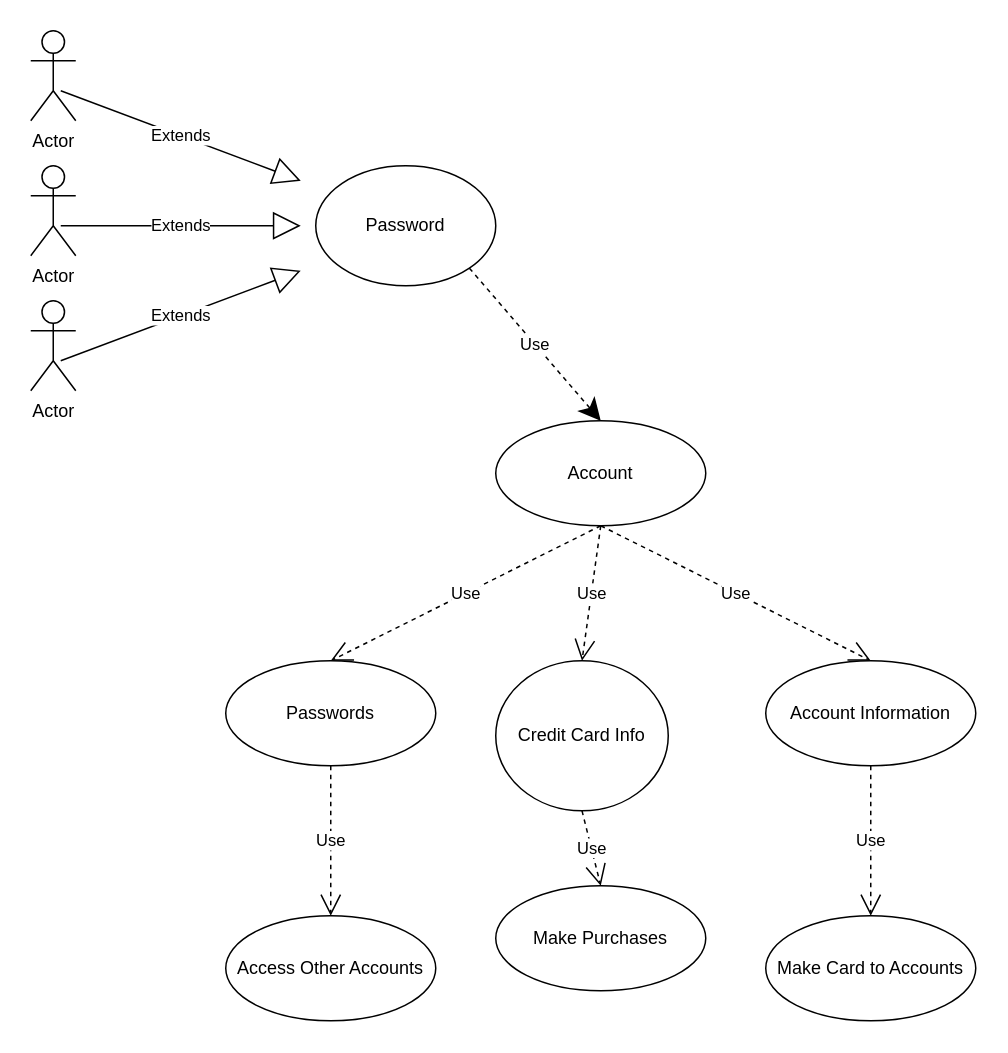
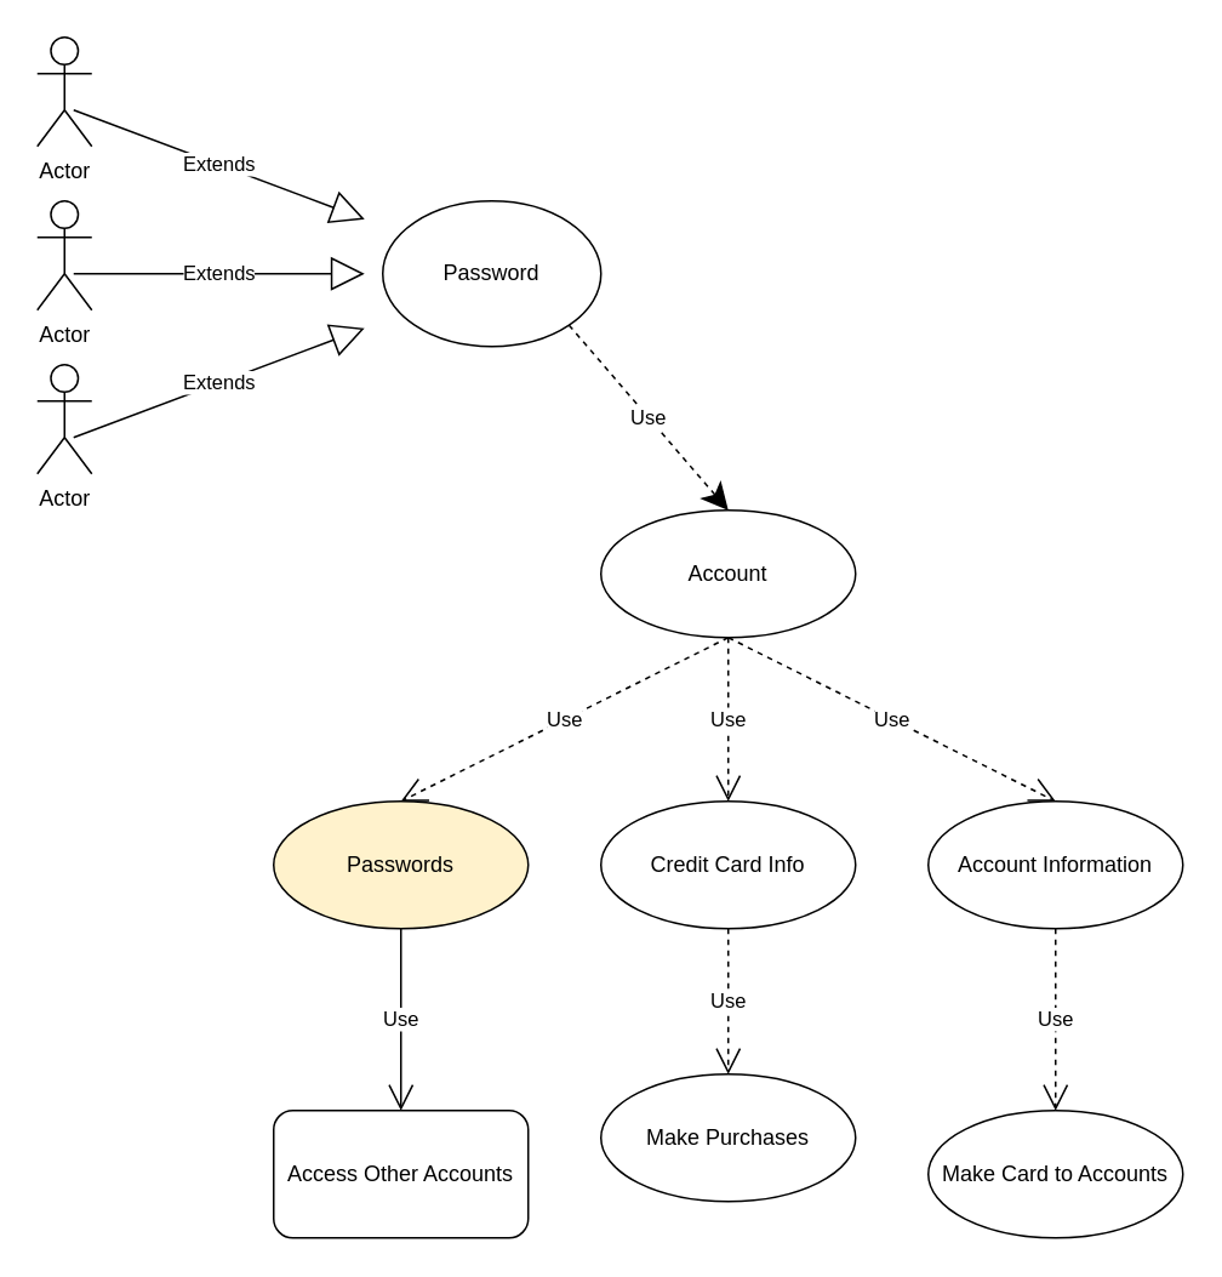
  <mxCell id="0" />
  <mxCell id="1" parent="0" />
  <mxCell id="2" value="Actor" style="shape=umlActor;verticalLabelPosition=bottom;verticalAlign=top;html=1;outlineConnect=0;" parent="1" vertex="1"><mxGeometry x="20" y="110" width="30" height="60" as="geometry" /></mxCell>
  <mxCell id="3" value="Password" style="ellipse;whiteSpace=wrap;html=1;fillColor=#FFFFFF;" parent="1" vertex="1"><mxGeometry x="210" y="110" width="120" height="80" as="geometry" /></mxCell>
  <mxCell id="4" value="Extends" style="endArrow=block;endSize=16;endFill=0;html=1;" parent="1" edge="1"><mxGeometry width="160" relative="1" as="geometry"><mxPoint x="40" y="150" as="sourcePoint" /><mxPoint x="200" y="150" as="targetPoint" /></mxGeometry></mxCell>
  <mxCell id="5" value="Actor" style="shape=umlActor;verticalLabelPosition=bottom;verticalAlign=top;html=1;outlineConnect=0;" parent="1" vertex="1"><mxGeometry x="20" y="200" width="30" height="60" as="geometry" /></mxCell>
  <mxCell id="6" value="Extends" style="endArrow=block;endSize=16;endFill=0;html=1;" parent="1" edge="1"><mxGeometry width="160" relative="1" as="geometry"><mxPoint x="40" y="240" as="sourcePoint" /><mxPoint x="200" y="180" as="targetPoint" /></mxGeometry></mxCell>
  <mxCell id="7" value="Actor" style="shape=umlActor;verticalLabelPosition=bottom;verticalAlign=top;html=1;outlineConnect=0;" parent="1" vertex="1"><mxGeometry x="20" y="20" width="30" height="60" as="geometry" /></mxCell>
  <mxCell id="8" value="Extends" style="endArrow=block;endSize=16;endFill=0;html=1;" parent="1" edge="1"><mxGeometry width="160" relative="1" as="geometry"><mxPoint x="40" y="60" as="sourcePoint" /><mxPoint x="200" y="120" as="targetPoint" /></mxGeometry></mxCell>
  <mxCell id="9" value="Account" style="ellipse;whiteSpace=wrap;html=1;" parent="1" vertex="1"><mxGeometry x="330" y="280" width="140" height="70" as="geometry" /></mxCell>
  <mxCell id="10" value="Use" style="endArrow=classic;endSize=12;dashed=1;html=1;exitX=1;exitY=1;exitDx=0;exitDy=0;entryX=0.5;entryY=0;entryDx=0;entryDy=0;" parent="1" source="3" target="9" edge="1"><mxGeometry width="160" relative="1" as="geometry"><mxPoint x="260" y="280" as="sourcePoint" /><mxPoint x="420" y="280" as="targetPoint" /></mxGeometry></mxCell>
- <mxCell id="11" value="Credit Card Info" style="ellipse;whiteSpace=wrap;html=1;" parent="1" vertex="1"><mxGeometry x="330" y="440" width="115" height="100" as="geometry" /></mxCell>
- <mxCell id="12" value="Passwords" style="ellipse;whiteSpace=wrap;html=1;" parent="1" vertex="1"><mxGeometry x="150" y="440" width="140" height="70" as="geometry" /></mxCell>
+ <mxCell id="11" value="Credit Card Info" style="ellipse;whiteSpace=wrap;html=1;" parent="1" vertex="1"><mxGeometry x="330" y="440" width="140" height="70" as="geometry" /></mxCell>
+ <mxCell id="12" value="Passwords" style="ellipse;whiteSpace=wrap;html=1;fillColor=#fff2cc;" parent="1" vertex="1"><mxGeometry x="150" y="440" width="140" height="70" as="geometry" /></mxCell>
  <mxCell id="13" value="Account Information" style="ellipse;whiteSpace=wrap;html=1;" parent="1" vertex="1"><mxGeometry x="510" y="440" width="140" height="70" as="geometry" /></mxCell>
  <mxCell id="14" value="Use" style="endArrow=open;endSize=12;dashed=1;html=1;entryX=0.5;entryY=0;entryDx=0;entryDy=0;" parent="1" target="12" edge="1"><mxGeometry width="160" relative="1" as="geometry"><mxPoint x="400" y="350" as="sourcePoint" /><mxPoint x="290" y="350" as="targetPoint" /></mxGeometry></mxCell>
  <mxCell id="15" value="Use" style="endArrow=open;endSize=12;dashed=1;html=1;exitX=0.5;exitY=1;exitDx=0;exitDy=0;entryX=0.5;entryY=0;entryDx=0;entryDy=0;" parent="1" source="9" target="11" edge="1"><mxGeometry width="160" relative="1" as="geometry"><mxPoint x="140" y="360" as="sourcePoint" /><mxPoint x="300" y="360" as="targetPoint" /></mxGeometry></mxCell>
  <mxCell id="16" value="Use" style="endArrow=open;endSize=12;dashed=1;html=1;exitX=0.5;exitY=1;exitDx=0;exitDy=0;entryX=0.5;entryY=0;entryDx=0;entryDy=0;" parent="1" source="9" target="13" edge="1"><mxGeometry width="160" relative="1" as="geometry"><mxPoint x="410" y="370" as="sourcePoint" /><mxPoint x="570" y="370" as="targetPoint" /></mxGeometry></mxCell>
  <mxCell id="17" value="Make Purchases" style="ellipse;whiteSpace=wrap;html=1;" parent="1" vertex="1"><mxGeometry x="330" y="590" width="140" height="70" as="geometry" /></mxCell>
- <mxCell id="18" value="Access Other Accounts" style="ellipse;whiteSpace=wrap;html=1;" parent="1" vertex="1"><mxGeometry x="150" y="610" width="140" height="70" as="geometry" /></mxCell>
+ <mxCell id="18" value="Access Other Accounts" style="whiteSpace=wrap;html=1;rounded=1;" parent="1" vertex="1"><mxGeometry x="150" y="610" width="140" height="70" as="geometry" /></mxCell>
  <mxCell id="19" value="Make Card to Accounts" style="ellipse;whiteSpace=wrap;html=1;" parent="1" vertex="1"><mxGeometry x="510" y="610" width="140" height="70" as="geometry" /></mxCell>
  <mxCell id="20" value="Use" style="endArrow=open;endSize=12;dashed=1;html=1;exitX=0.5;exitY=1;exitDx=0;exitDy=0;entryX=0.5;entryY=0;entryDx=0;entryDy=0;" parent="1" source="11" target="17" edge="1"><mxGeometry width="160" relative="1" as="geometry"><mxPoint x="260" y="470" as="sourcePoint" /><mxPoint x="420" y="470" as="targetPoint" /></mxGeometry></mxCell>
  <mxCell id="21" value="Use" style="endArrow=open;endSize=12;dashed=1;html=1;exitX=0.5;exitY=1;exitDx=0;exitDy=0;entryX=0.5;entryY=0;entryDx=0;entryDy=0;" parent="1" source="13" target="19" edge="1"><mxGeometry width="160" relative="1" as="geometry"><mxPoint x="520" y="560" as="sourcePoint" /><mxPoint x="680" y="560" as="targetPoint" /></mxGeometry></mxCell>
- <mxCell id="22" value="Use" style="endArrow=open;endSize=12;dashed=1;html=1;exitX=0.5;exitY=1;exitDx=0;exitDy=0;" parent="1" source="12" target="18" edge="1"><mxGeometry width="160" relative="1" as="geometry"><mxPoint x="240" y="530" as="sourcePoint" /><mxPoint x="400" y="560" as="targetPoint" /></mxGeometry></mxCell>
+ <mxCell id="22" value="Use" style="endArrow=open;endSize=12;dashed=0;html=1;exitX=0.5;exitY=1;exitDx=0;exitDy=0;" parent="1" source="12" target="18" edge="1"><mxGeometry width="160" relative="1" as="geometry"><mxPoint x="240" y="530" as="sourcePoint" /><mxPoint x="400" y="560" as="targetPoint" /></mxGeometry></mxCell>
